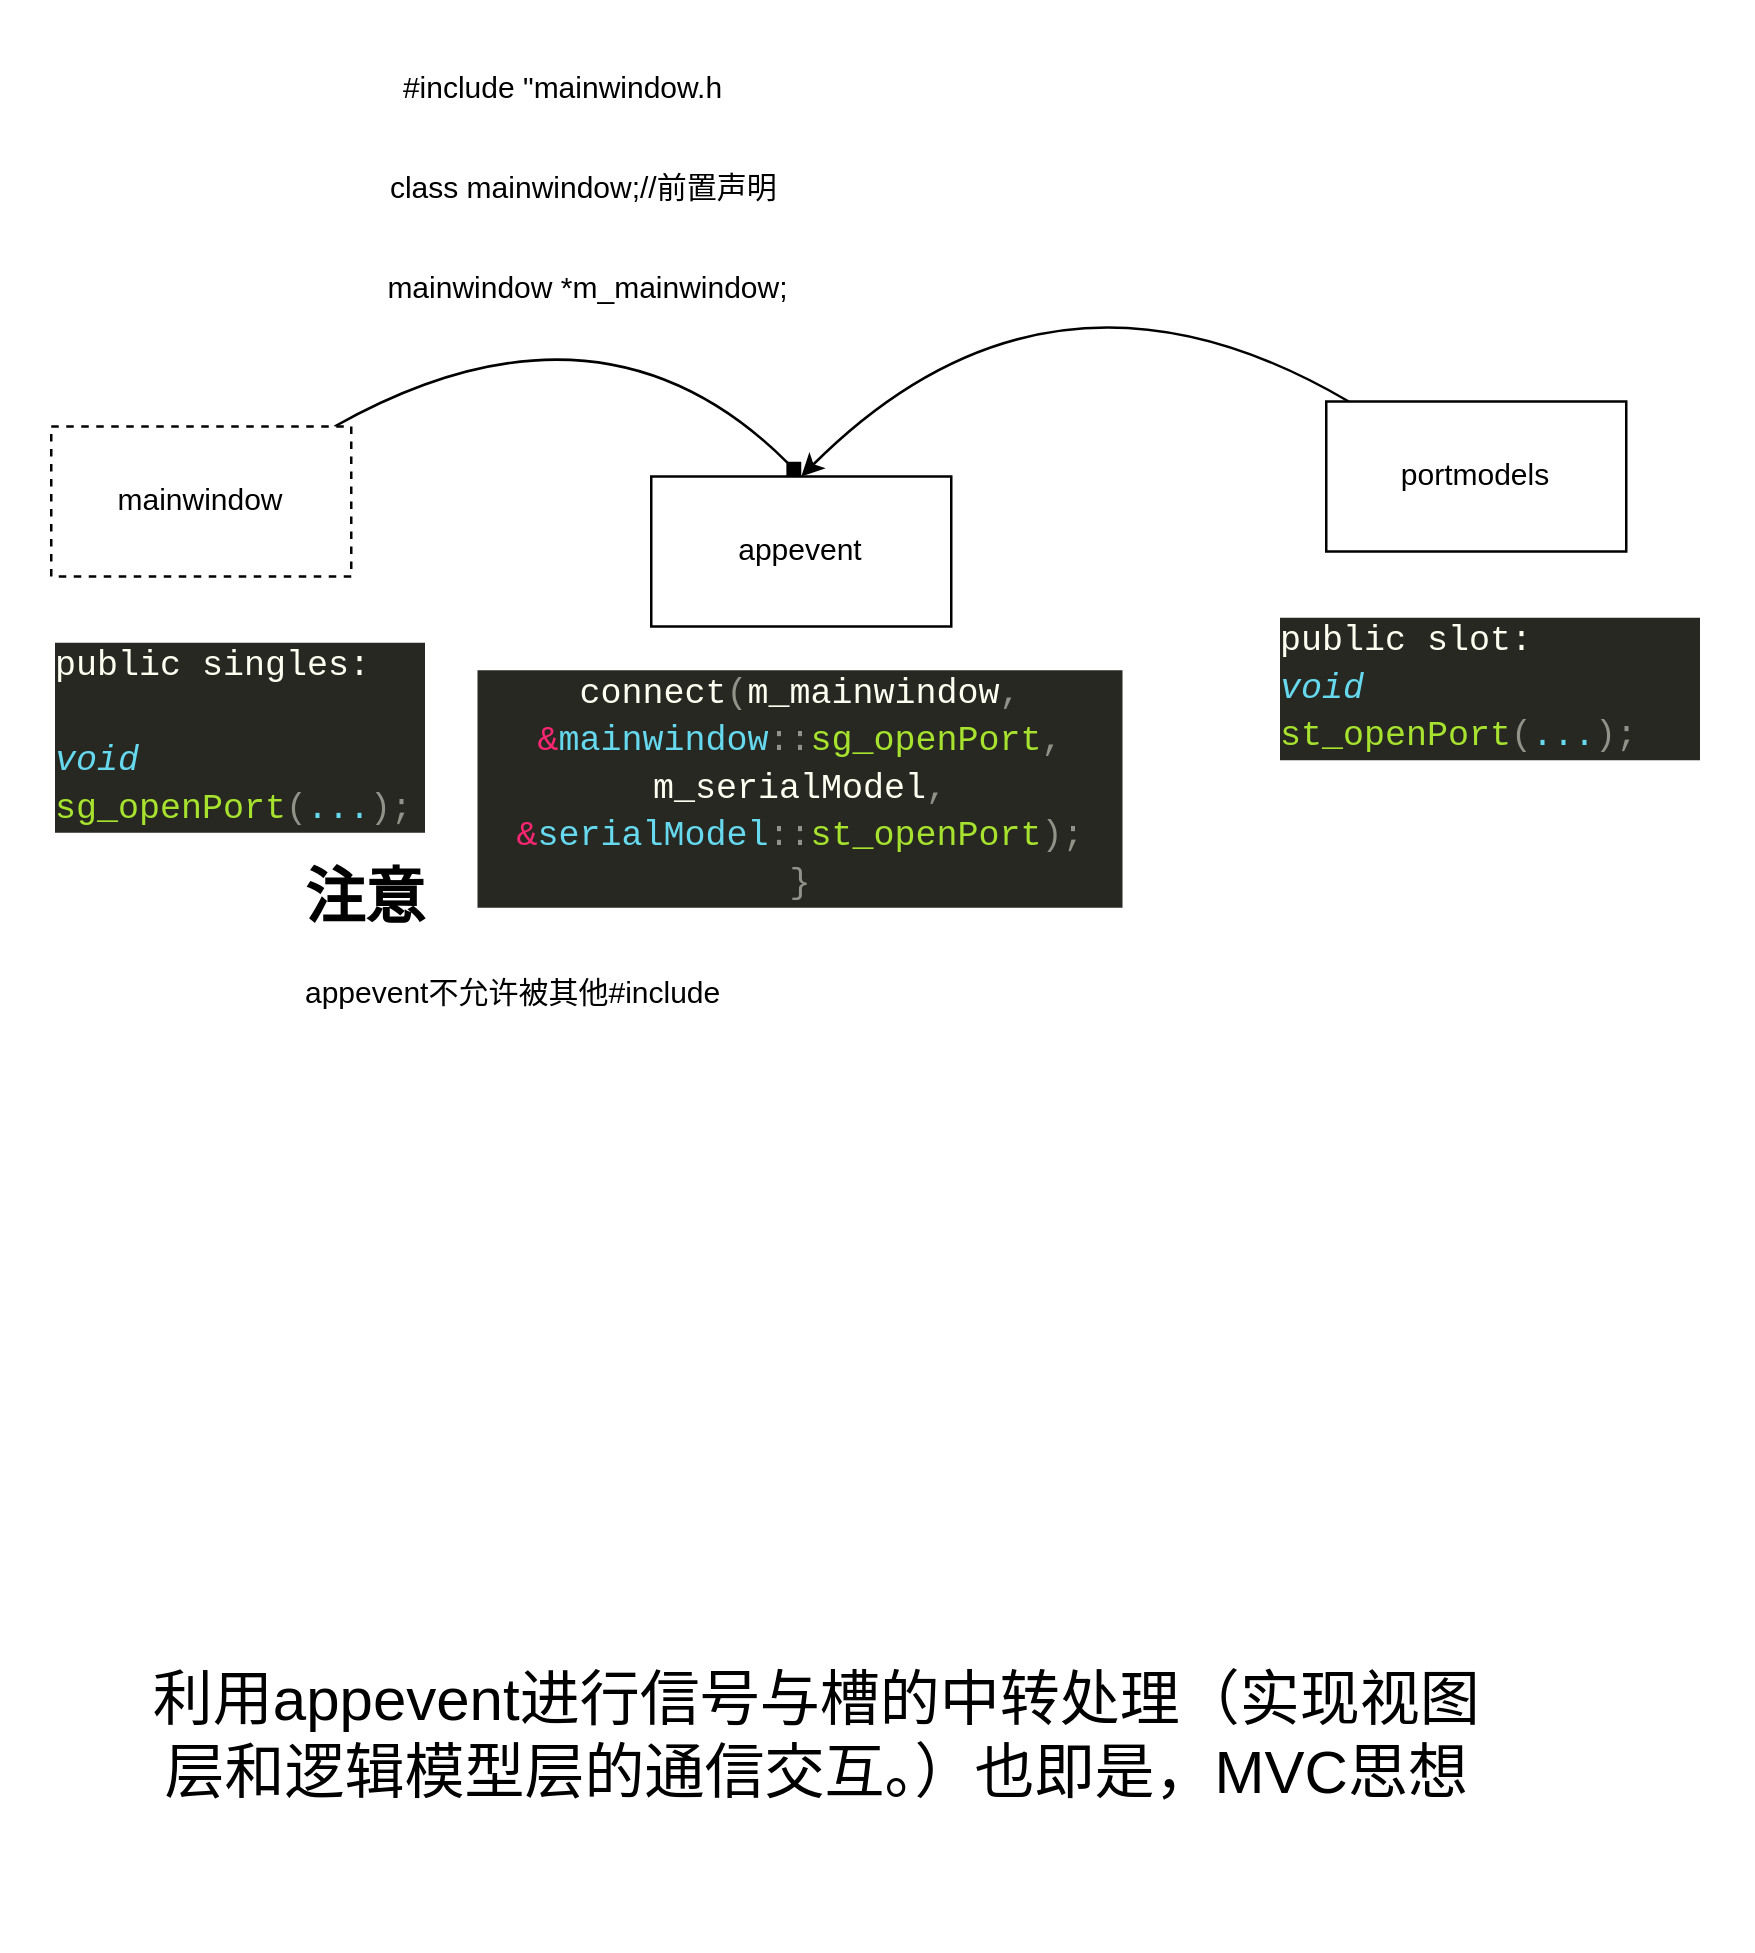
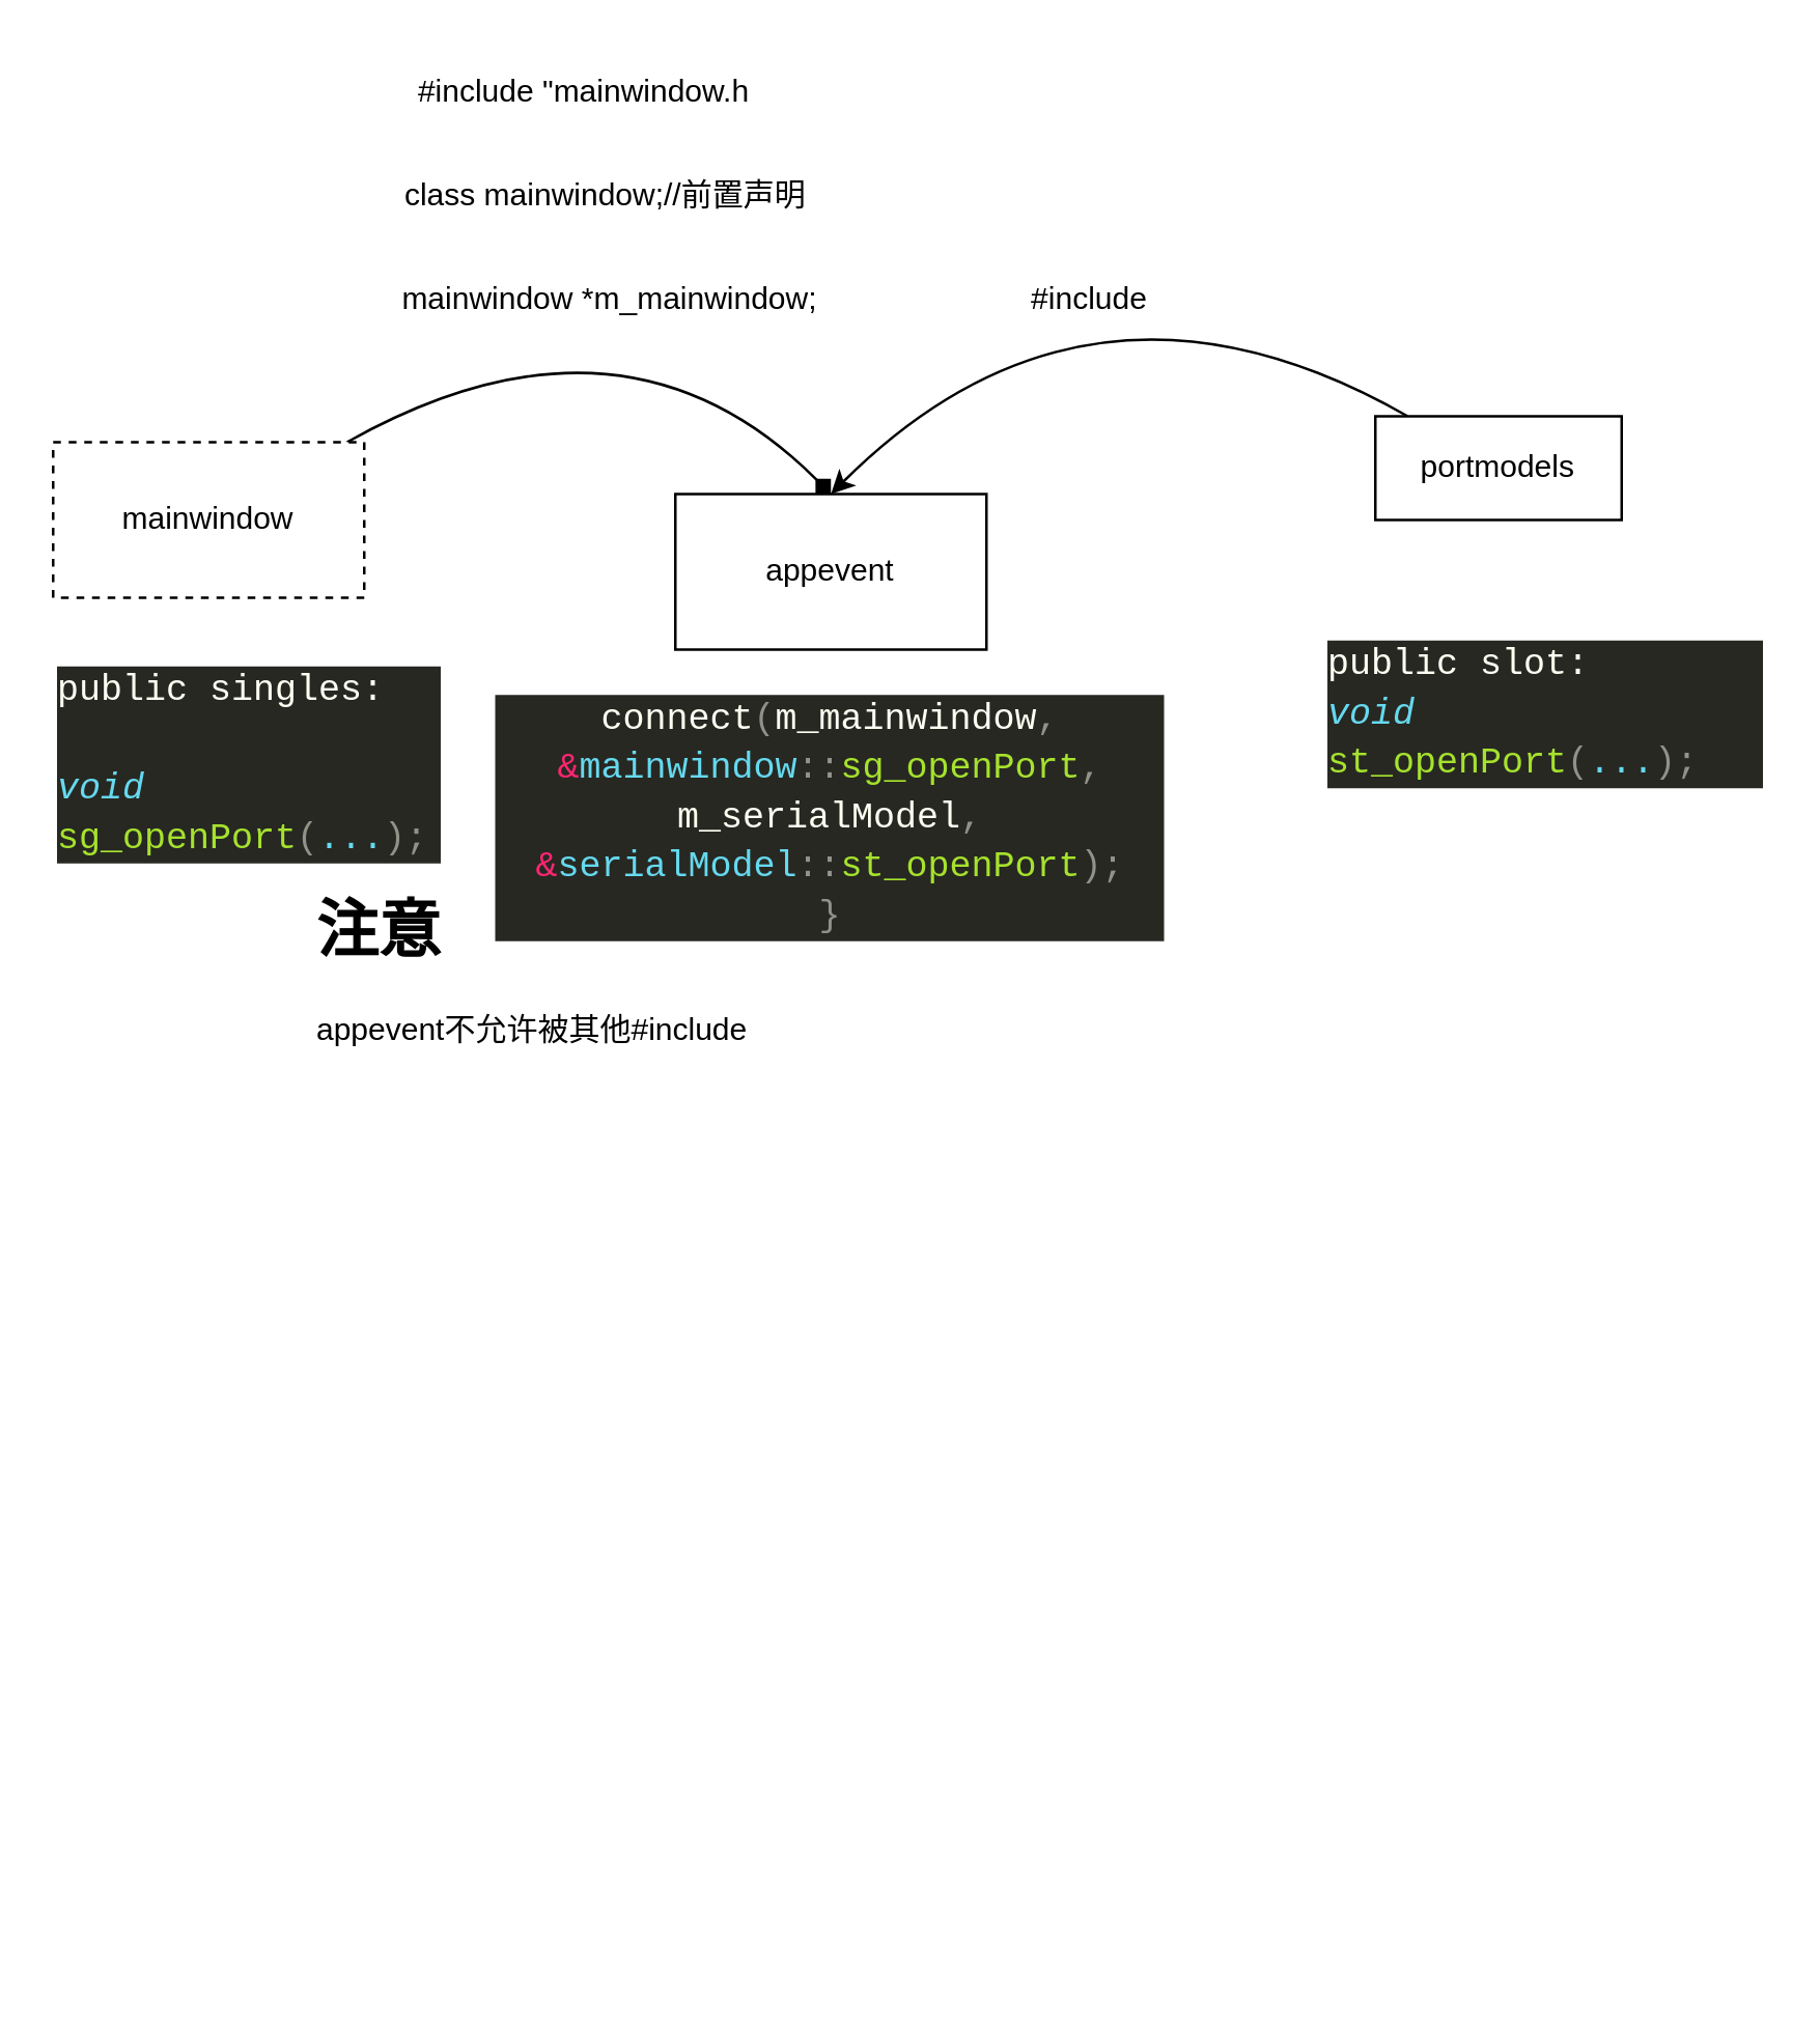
  <mxCell id="0" />
  <mxCell id="1" parent="0" />
  <mxCell id="2" value="appevent" style="rounded=0;whiteSpace=wrap;html=1;" vertex="1" parent="1"><mxGeometry x="260" y="190" width="120" height="60" as="geometry" /></mxCell>
  <mxCell id="3" style="edgeStyle=none;html=1;entryX=0.5;entryY=0;entryDx=0;entryDy=0;curved=1;endArrow=diamond;" edge="1" parent="1" source="4" target="2"><mxGeometry relative="1" as="geometry"><Array as="points"><mxPoint x="240" y="110" /></Array></mxGeometry></mxCell>
  <mxCell id="4" value="mainwindow" style="rounded=0;whiteSpace=wrap;html=1;dashed=1;" vertex="1" parent="1"><mxGeometry x="20" y="170" width="120" height="60" as="geometry" /></mxCell>
  <mxCell id="5" style="edgeStyle=none;curved=1;html=1;" edge="1" parent="1" source="6"><mxGeometry relative="1" as="geometry"><mxPoint x="320" y="190" as="targetPoint" /><Array as="points"><mxPoint x="420" y="90" /></Array></mxGeometry></mxCell>
- <mxCell id="6" value="portmodels" style="rounded=0;whiteSpace=wrap;html=1;" vertex="1" parent="1"><mxGeometry x="530" y="160" width="120" height="60" as="geometry" /></mxCell>
+ <mxCell id="6" value="portmodels" style="rounded=0;whiteSpace=wrap;html=1;" vertex="1" parent="1"><mxGeometry x="530" y="160" width="95" height="40" as="geometry" /></mxCell>
  <mxCell id="7" value="#include &quot;mainwindow.h" style="text;html=1;strokeColor=none;fillColor=none;align=center;verticalAlign=middle;whiteSpace=wrap;rounded=0;" vertex="1" parent="1"><mxGeometry x="150" y="20" width="150" height="30" as="geometry" /></mxCell>
+ <mxCell id="8" value="#include" style="text;html=1;strokeColor=none;fillColor=none;align=center;verticalAlign=middle;whiteSpace=wrap;rounded=0;" vertex="1" parent="1"><mxGeometry x="390" y="100" width="60" height="30" as="geometry" /></mxCell>
  <mxCell id="9" value="&lt;h1&gt;注意&lt;/h1&gt;&lt;p&gt;appevent不允许被其他#include&lt;/p&gt;" style="text;html=1;strokeColor=none;fillColor=none;spacing=5;spacingTop=-20;whiteSpace=wrap;overflow=hidden;rounded=0;" vertex="1" parent="1"><mxGeometry x="117" y="339" width="540" height="120" as="geometry" /></mxCell>
  <mxCell id="10" value="&lt;div style=&quot;color: rgb(253 , 255 , 241) ; background-color: rgb(39 , 40 , 34) ; font-family: &amp;#34;sarasa gothic hc light&amp;#34; , &amp;#34;consolas&amp;#34; , &amp;#34;courier new&amp;#34; , monospace ; font-size: 14px ; line-height: 19px&quot;&gt;&lt;div&gt;connect&lt;span style=&quot;color: #919288&quot;&gt;(&lt;/span&gt;m_mainwindow&lt;span style=&quot;color: #919288&quot;&gt;,&lt;/span&gt; &lt;span style=&quot;color: #f92672&quot;&gt;&amp;amp;&lt;/span&gt;&lt;span style=&quot;color: #66d9ef&quot;&gt;mainwindow&lt;/span&gt;&lt;span style=&quot;color: #919288&quot;&gt;::&lt;/span&gt;&lt;span style=&quot;color: #a6e22e&quot;&gt;sg_openPort&lt;/span&gt;&lt;span style=&quot;color: #919288&quot;&gt;,&lt;/span&gt; m_serialModel&lt;span style=&quot;color: #919288&quot;&gt;,&lt;/span&gt; &lt;span style=&quot;color: #f92672&quot;&gt;&amp;amp;&lt;/span&gt;&lt;span style=&quot;color: #66d9ef&quot;&gt;serialModel&lt;/span&gt;&lt;span style=&quot;color: #919288&quot;&gt;::&lt;/span&gt;&lt;span style=&quot;color: #a6e22e&quot;&gt;st_openPort&lt;/span&gt;&lt;span style=&quot;color: #919288&quot;&gt;);&lt;/span&gt;&lt;/div&gt;&lt;div&gt;&lt;span style=&quot;color: #919288&quot;&gt;}&lt;/span&gt;&lt;/div&gt;&lt;/div&gt;" style="text;html=1;strokeColor=none;fillColor=none;align=center;verticalAlign=middle;whiteSpace=wrap;rounded=0;" vertex="1" parent="1"><mxGeometry x="190" y="300" width="260" height="30" as="geometry" /></mxCell>
  <mxCell id="11" value="&lt;div style=&quot;background-color: rgb(39 , 40 , 34) ; font-family: &amp;#34;sarasa gothic hc light&amp;#34; , &amp;#34;consolas&amp;#34; , &amp;#34;courier new&amp;#34; , monospace ; font-weight: normal ; font-size: 14px ; line-height: 19px&quot;&gt;&lt;div&gt;&lt;span style=&quot;color: rgb(253 , 255 , 241)&quot;&gt;public singles:&amp;nbsp; &amp;nbsp;&amp;nbsp;&lt;/span&gt;&lt;/div&gt;&lt;div&gt;&lt;span style=&quot;color: rgb(102 , 217 , 239) ; font-style: italic&quot;&gt;void&lt;/span&gt;&lt;span style=&quot;color: rgb(253 , 255 , 241)&quot;&gt; &lt;/span&gt;&lt;span style=&quot;color: rgb(166 , 226 , 46)&quot;&gt;sg_openPort&lt;/span&gt;&lt;span style=&quot;color: rgb(145 , 146 , 136)&quot;&gt;(&lt;/span&gt;&lt;font color=&quot;#66d9ef&quot;&gt;...&lt;/font&gt;&lt;span style=&quot;color: rgb(145 , 146 , 136)&quot;&gt;);&lt;/span&gt;&lt;/div&gt;&lt;/div&gt;" style="text;whiteSpace=wrap;html=1;" vertex="1" parent="1"><mxGeometry x="20" y="250" width="150" height="70" as="geometry" /></mxCell>
  <mxCell id="12" value="&lt;div style=&quot;background-color: rgb(39 , 40 , 34) ; font-family: &amp;#34;sarasa gothic hc light&amp;#34; , &amp;#34;consolas&amp;#34; , &amp;#34;courier new&amp;#34; , monospace ; font-weight: normal ; font-size: 14px ; line-height: 19px&quot;&gt;&lt;div&gt;&lt;span style=&quot;color: rgb(253 , 255 , 241)&quot;&gt;public slot:&amp;nbsp; &amp;nbsp;&amp;nbsp;&lt;/span&gt;&lt;/div&gt;&lt;div&gt;&lt;span style=&quot;color: rgb(102 , 217 , 239) ; font-style: italic&quot;&gt;void&lt;/span&gt;&lt;span style=&quot;color: rgb(253 , 255 , 241)&quot;&gt; &lt;/span&gt;&lt;span style=&quot;color: rgb(166 , 226 , 46)&quot;&gt;st_openPort&lt;/span&gt;&lt;span style=&quot;color: rgb(145 , 146 , 136)&quot;&gt;(&lt;/span&gt;&lt;font color=&quot;#66d9ef&quot;&gt;...&lt;/font&gt;&lt;span style=&quot;color: rgb(145 , 146 , 136)&quot;&gt;);&lt;/span&gt;&lt;span style=&quot;color: rgb(110 , 112 , 102) ; font-style: italic&quot;&gt;&amp;nbsp;&lt;/span&gt;&lt;/div&gt;&lt;/div&gt;" style="text;whiteSpace=wrap;html=1;" vertex="1" parent="1"><mxGeometry x="510" y="240" width="170" height="70" as="geometry" /></mxCell>
  <mxCell id="13" value="class mainwindow;//前置声明&amp;nbsp;" style="text;html=1;strokeColor=none;fillColor=none;align=center;verticalAlign=middle;whiteSpace=wrap;rounded=0;" vertex="1" parent="1"><mxGeometry x="140" y="60" width="190" height="30" as="geometry" /></mxCell>
  <mxCell id="14" value="mainwindow *m_mainwindow;" style="text;html=1;strokeColor=none;fillColor=none;align=center;verticalAlign=middle;whiteSpace=wrap;rounded=0;" vertex="1" parent="1"><mxGeometry x="130" y="100" width="210" height="30" as="geometry" /></mxCell>
- <mxCell id="15" value="&lt;font style=&quot;font-size: 24px&quot;&gt;利用appevent进行信号与槽的中转处理（实现视图层和逻辑模型层的通信交互。）也即是，MVC思想&lt;/font&gt;" style="text;html=1;strokeColor=none;fillColor=none;align=center;verticalAlign=middle;whiteSpace=wrap;rounded=0;" vertex="1" parent="1"><mxGeometry x="51" y="628" width="551" height="131" as="geometry" /></mxCell>
